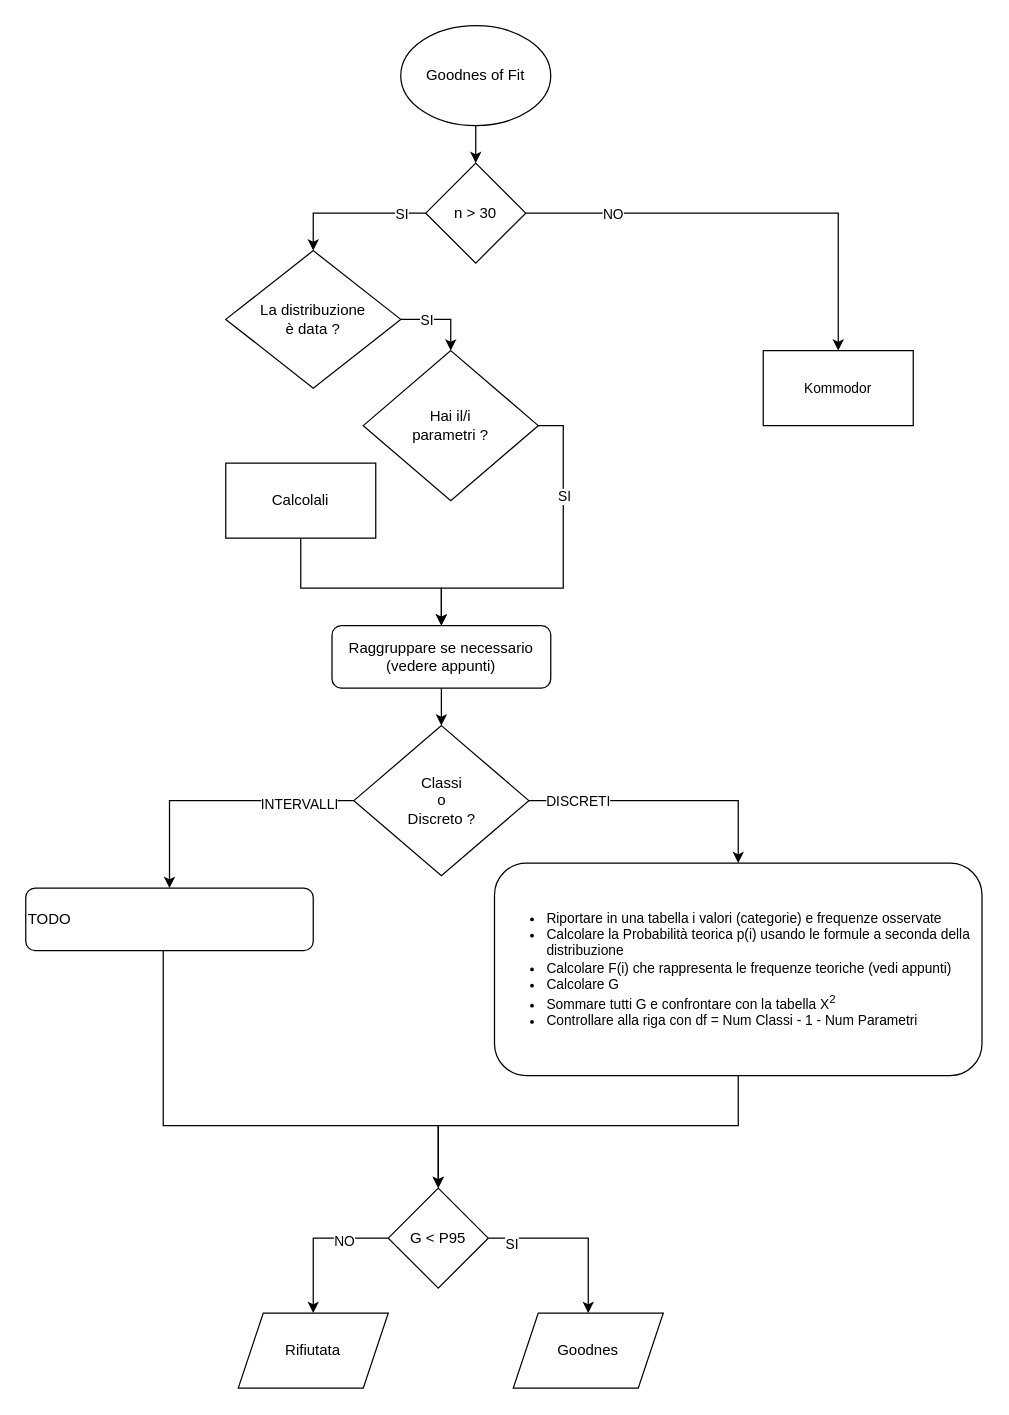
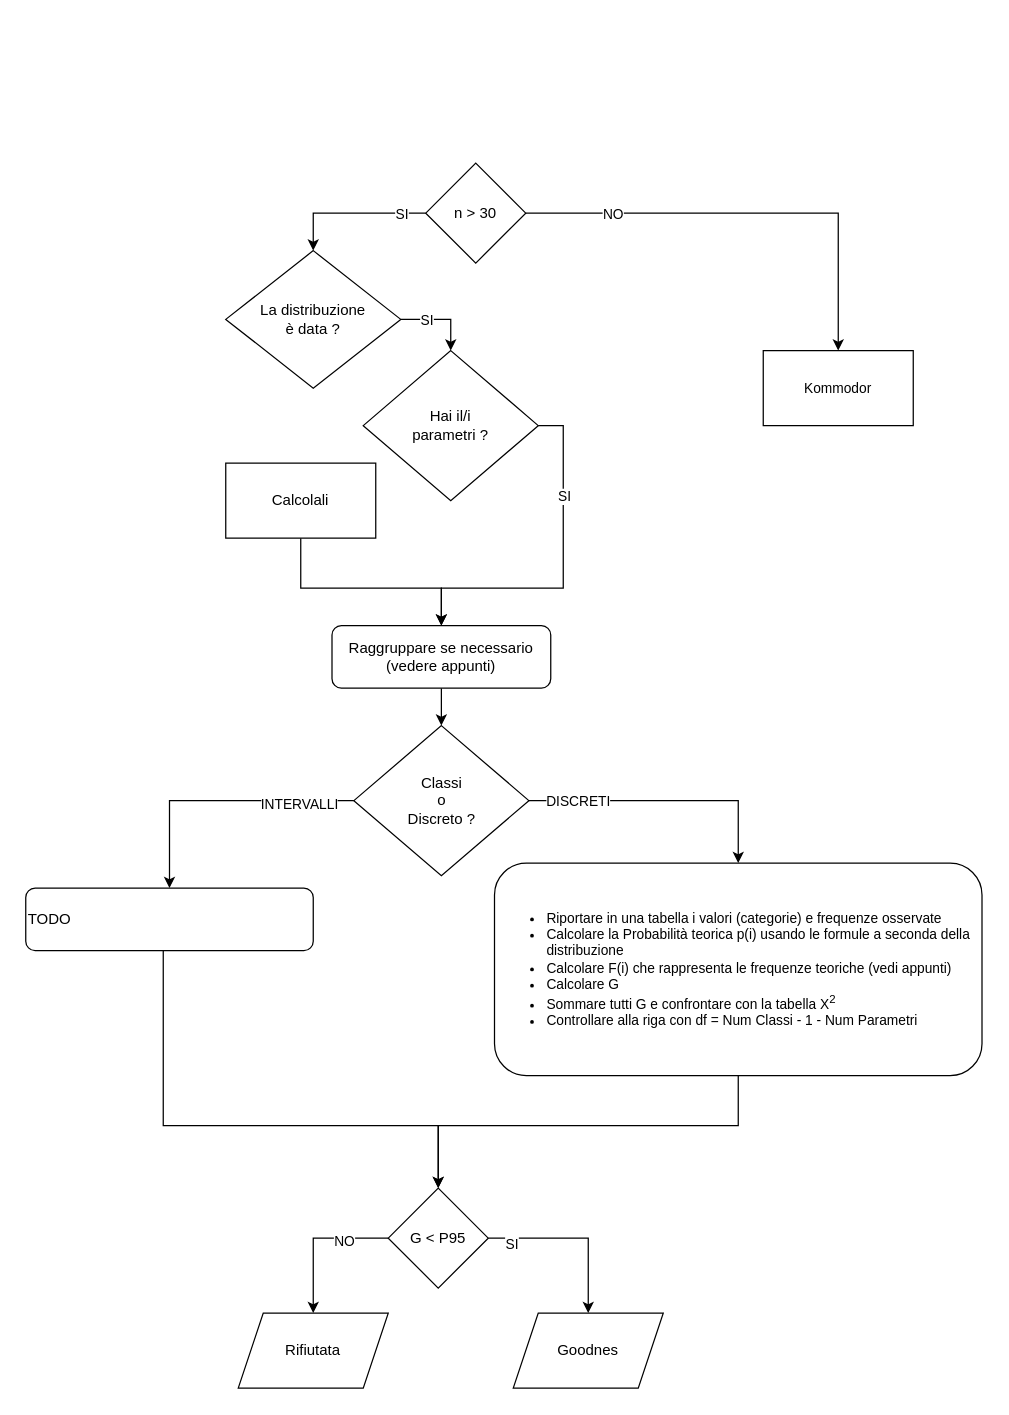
  <mxCell id="0" />
  <mxCell id="1" parent="0" />
- <mxCell id="2" style="edgeStyle=orthogonalEdgeStyle;rounded=0;orthogonalLoop=1;jettySize=auto;html=1;entryX=0.5;entryY=0;entryDx=0;entryDy=0;" edge="1" parent="1" source="3" target="8"><mxGeometry relative="1" as="geometry" /></mxCell>
- <mxCell id="3" value="Goodnes of Fit" style="ellipse;whiteSpace=wrap;html=1;" vertex="1" parent="1"><mxGeometry x="320" y="20" width="120" height="80" as="geometry" /></mxCell>
  <mxCell id="4" style="edgeStyle=orthogonalEdgeStyle;rounded=0;orthogonalLoop=1;jettySize=auto;html=1;exitX=0;exitY=0.5;exitDx=0;exitDy=0;entryX=0.5;entryY=0;entryDx=0;entryDy=0;" edge="1" parent="1" source="8" target="11"><mxGeometry relative="1" as="geometry"><mxPoint x="160" y="500" as="targetPoint" /><Array as="points"><mxPoint x="250" y="170" /></Array></mxGeometry></mxCell>
  <mxCell id="5" value="&lt;div&gt;SI&lt;/div&gt;" style="edgeLabel;html=1;align=center;verticalAlign=middle;resizable=0;points=[];" vertex="1" connectable="0" parent="4"><mxGeometry x="-0.632" y="-3" relative="1" as="geometry"><mxPoint x="2" y="3" as="offset" /></mxGeometry></mxCell>
  <mxCell id="6" style="edgeStyle=orthogonalEdgeStyle;rounded=0;orthogonalLoop=1;jettySize=auto;html=1;exitX=1;exitY=0.5;exitDx=0;exitDy=0;" edge="1" parent="1" source="8" target="33"><mxGeometry relative="1" as="geometry"><mxPoint x="660" y="270" as="targetPoint" /></mxGeometry></mxCell>
  <mxCell id="7" value="NO" style="edgeLabel;html=1;align=center;verticalAlign=middle;resizable=0;points=[];" vertex="1" connectable="0" parent="6"><mxGeometry x="-0.619" relative="1" as="geometry"><mxPoint as="offset" /></mxGeometry></mxCell>
  <mxCell id="8" value="&lt;div&gt;n &amp;gt; 30&lt;/div&gt;" style="rhombus;whiteSpace=wrap;html=1;" vertex="1" parent="1"><mxGeometry x="340" y="130" width="80" height="80" as="geometry" /></mxCell>
  <mxCell id="9" style="edgeStyle=orthogonalEdgeStyle;rounded=0;orthogonalLoop=1;jettySize=auto;html=1;exitX=1;exitY=0.5;exitDx=0;exitDy=0;entryX=0.5;entryY=0;entryDx=0;entryDy=0;" edge="1" parent="1" source="11" target="14"><mxGeometry relative="1" as="geometry"><mxPoint x="380" y="530" as="targetPoint" /></mxGeometry></mxCell>
  <mxCell id="10" value="SI" style="edgeLabel;html=1;align=center;verticalAlign=middle;resizable=0;points=[];" vertex="1" connectable="0" parent="9"><mxGeometry x="-0.785" y="-4" relative="1" as="geometry"><mxPoint x="13" y="-4" as="offset" /></mxGeometry></mxCell>
  <mxCell id="11" value="La distribuzione&lt;br&gt; è data ?" style="rhombus;whiteSpace=wrap;html=1;" vertex="1" parent="1"><mxGeometry x="180" y="200" width="140" height="110" as="geometry" /></mxCell>
  <mxCell id="12" style="edgeStyle=orthogonalEdgeStyle;rounded=0;orthogonalLoop=1;jettySize=auto;html=1;entryX=0.5;entryY=0;entryDx=0;entryDy=0;" edge="1" parent="1" source="14" target="16"><mxGeometry relative="1" as="geometry"><Array as="points"><mxPoint x="450" y="340" /><mxPoint x="450" y="470" /><mxPoint x="353" y="470" /></Array></mxGeometry></mxCell>
  <mxCell id="13" value="SI" style="edgeLabel;html=1;align=center;verticalAlign=middle;resizable=0;points=[];" vertex="1" connectable="0" parent="12"><mxGeometry x="-0.451" relative="1" as="geometry"><mxPoint as="offset" /></mxGeometry></mxCell>
  <mxCell id="14" value="Hai il/i&lt;br&gt;parametri ?" style="rhombus;whiteSpace=wrap;html=1;" vertex="1" parent="1"><mxGeometry x="290" y="280" width="140" height="120" as="geometry" /></mxCell>
  <mxCell id="15" style="edgeStyle=orthogonalEdgeStyle;rounded=0;orthogonalLoop=1;jettySize=auto;html=1;" edge="1" parent="1" source="16" target="21"><mxGeometry relative="1" as="geometry" /></mxCell>
  <mxCell id="16" value="Raggruppare se necessario&lt;br&gt;(vedere appunti)" style="whiteSpace=wrap;html=1;rounded=1;" vertex="1" parent="1"><mxGeometry x="265" y="500" width="175" height="50" as="geometry" /></mxCell>
  <mxCell id="17" style="edgeStyle=orthogonalEdgeStyle;rounded=0;orthogonalLoop=1;jettySize=auto;html=1;exitX=1;exitY=0.5;exitDx=0;exitDy=0;entryX=0.5;entryY=0;entryDx=0;entryDy=0;" edge="1" parent="1" source="21" target="32"><mxGeometry relative="1" as="geometry"><mxPoint x="490" y="770" as="targetPoint" /></mxGeometry></mxCell>
  <mxCell id="18" value="DISCRETI" style="edgeLabel;html=1;align=center;verticalAlign=middle;resizable=0;points=[];" vertex="1" connectable="0" parent="17"><mxGeometry x="-0.873" relative="1" as="geometry"><mxPoint x="25" as="offset" /></mxGeometry></mxCell>
  <mxCell id="19" style="edgeStyle=orthogonalEdgeStyle;rounded=0;orthogonalLoop=1;jettySize=auto;html=1;entryX=0.5;entryY=0;entryDx=0;entryDy=0;" edge="1" parent="1" source="21" target="35"><mxGeometry relative="1" as="geometry"><mxPoint x="100" y="770" as="targetPoint" /><Array as="points"><mxPoint x="135" y="640" /></Array></mxGeometry></mxCell>
  <mxCell id="20" value="&lt;div&gt;INTERVALLI&lt;/div&gt;" style="edgeLabel;html=1;align=center;verticalAlign=middle;resizable=0;points=[];" vertex="1" connectable="0" parent="19"><mxGeometry x="-0.596" y="2" relative="1" as="geometry"><mxPoint as="offset" /></mxGeometry></mxCell>
  <mxCell id="21" value="&lt;div&gt;Classi &lt;br&gt;&lt;/div&gt;&lt;div&gt;o&lt;/div&gt;&lt;div&gt;Discreto ?&lt;br&gt;&lt;/div&gt;" style="rhombus;whiteSpace=wrap;html=1;" vertex="1" parent="1"><mxGeometry x="282.5" y="580" width="140" height="120" as="geometry" /></mxCell>
  <mxCell id="22" style="edgeStyle=orthogonalEdgeStyle;rounded=0;orthogonalLoop=1;jettySize=auto;html=1;exitX=0.5;exitY=1;exitDx=0;exitDy=0;entryX=0.5;entryY=0;entryDx=0;entryDy=0;" edge="1" parent="1" source="23" target="16"><mxGeometry relative="1" as="geometry"><mxPoint x="390" y="910" as="targetPoint" /><Array as="points"><mxPoint x="240" y="470" /><mxPoint x="353" y="470" /></Array></mxGeometry></mxCell>
  <mxCell id="23" value="Calcolali" style="rounded=0;whiteSpace=wrap;html=1;" vertex="1" parent="1"><mxGeometry x="180" y="370" width="120" height="60" as="geometry" /></mxCell>
  <mxCell id="24" value="" style="edgeStyle=orthogonalEdgeStyle;rounded=0;orthogonalLoop=1;jettySize=auto;html=1;exitX=0.5;exitY=1;exitDx=0;exitDy=0;" edge="1" parent="1" source="32" target="29"><mxGeometry relative="1" as="geometry"><mxPoint x="720" y="690" as="sourcePoint" /><Array as="points"><mxPoint x="590" y="900" /><mxPoint x="350" y="900" /></Array></mxGeometry></mxCell>
  <mxCell id="25" style="edgeStyle=orthogonalEdgeStyle;rounded=0;orthogonalLoop=1;jettySize=auto;html=1;entryX=0.5;entryY=0;entryDx=0;entryDy=0;" edge="1" parent="1" source="29" target="30"><mxGeometry relative="1" as="geometry"><mxPoint x="470" y="1100" as="targetPoint" /></mxGeometry></mxCell>
  <mxCell id="26" value="SI" style="edgeLabel;html=1;align=center;verticalAlign=middle;resizable=0;points=[];" vertex="1" connectable="0" parent="25"><mxGeometry x="-0.746" y="-4" relative="1" as="geometry"><mxPoint as="offset" /></mxGeometry></mxCell>
  <mxCell id="27" style="edgeStyle=orthogonalEdgeStyle;rounded=0;orthogonalLoop=1;jettySize=auto;html=1;entryX=0.5;entryY=0;entryDx=0;entryDy=0;" edge="1" parent="1" source="29" target="31"><mxGeometry relative="1" as="geometry"><Array as="points"><mxPoint x="250" y="990" /></Array></mxGeometry></mxCell>
  <mxCell id="28" value="NO" style="edgeLabel;html=1;align=center;verticalAlign=middle;resizable=0;points=[];" vertex="1" connectable="0" parent="27"><mxGeometry x="-0.4" y="2" relative="1" as="geometry"><mxPoint as="offset" /></mxGeometry></mxCell>
  <mxCell id="29" value="&lt;div align=&quot;center&quot;&gt;G &amp;lt; P95&lt;br&gt;&lt;/div&gt;" style="rhombus;whiteSpace=wrap;html=1;align=center;" vertex="1" parent="1"><mxGeometry x="310" y="950" width="80" height="80" as="geometry" /></mxCell>
  <mxCell id="30" value="Goodnes" style="shape=parallelogram;perimeter=parallelogramPerimeter;whiteSpace=wrap;html=1;fixedSize=1;" vertex="1" parent="1"><mxGeometry x="410" y="1050" width="120" height="60" as="geometry" /></mxCell>
  <mxCell id="31" value="Rifiutata" style="shape=parallelogram;perimeter=parallelogramPerimeter;whiteSpace=wrap;html=1;fixedSize=1;" vertex="1" parent="1"><mxGeometry x="190" y="1050" width="120" height="60" as="geometry" /></mxCell>
  <mxCell id="32" value="&lt;div style=&quot;font-size: 11px;&quot; align=&quot;left&quot;&gt;&lt;ul&gt;&lt;li&gt;&lt;font style=&quot;font-size: 11px;&quot;&gt;Riportare in una tabella i valori (categorie) e frequenze osservate&lt;/font&gt;&lt;/li&gt;&lt;li&gt;&lt;font style=&quot;font-size: 11px;&quot;&gt;Calcolare la Probabilità teorica p(i) usando le formule a seconda della distribuzione&lt;/font&gt;&lt;/li&gt;&lt;li&gt;&lt;font style=&quot;font-size: 11px;&quot;&gt;Calcolare F(i) che rappresenta le frequenze teoriche (vedi appunti)&lt;/font&gt;&lt;/li&gt;&lt;li&gt;&lt;font style=&quot;font-size: 11px;&quot;&gt;Calcolare G&lt;/font&gt;&lt;/li&gt;&lt;li&gt;&lt;font style=&quot;font-size: 11px;&quot;&gt;Sommare tutti G e confrontare con la tabella X&lt;sup&gt;2&lt;/sup&gt;&lt;/font&gt;&lt;/li&gt;&lt;li&gt;&lt;font style=&quot;font-size: 11px;&quot;&gt;Controllare alla riga con df = Num Classi - 1 - Num Parametri&lt;/font&gt;&lt;/li&gt;&lt;/ul&gt;&lt;/div&gt;" style="rounded=1;whiteSpace=wrap;html=1;align=left;" vertex="1" parent="1"><mxGeometry x="395" y="690" width="390" height="170" as="geometry" /></mxCell>
  <mxCell id="33" value="Kommodor" style="rounded=0;whiteSpace=wrap;html=1;fontSize=11;" vertex="1" parent="1"><mxGeometry x="610" y="280" width="120" height="60" as="geometry" /></mxCell>
  <mxCell id="34" style="edgeStyle=orthogonalEdgeStyle;rounded=0;orthogonalLoop=1;jettySize=auto;html=1;fontSize=11;" edge="1" parent="1" source="35" target="29"><mxGeometry relative="1" as="geometry"><Array as="points"><mxPoint x="130" y="900" /><mxPoint x="350" y="900" /></Array></mxGeometry></mxCell>
  <mxCell id="35" value="TODO" style="rounded=1;whiteSpace=wrap;html=1;align=left;" vertex="1" parent="1"><mxGeometry x="20" y="710" width="230" height="50" as="geometry" /></mxCell>
